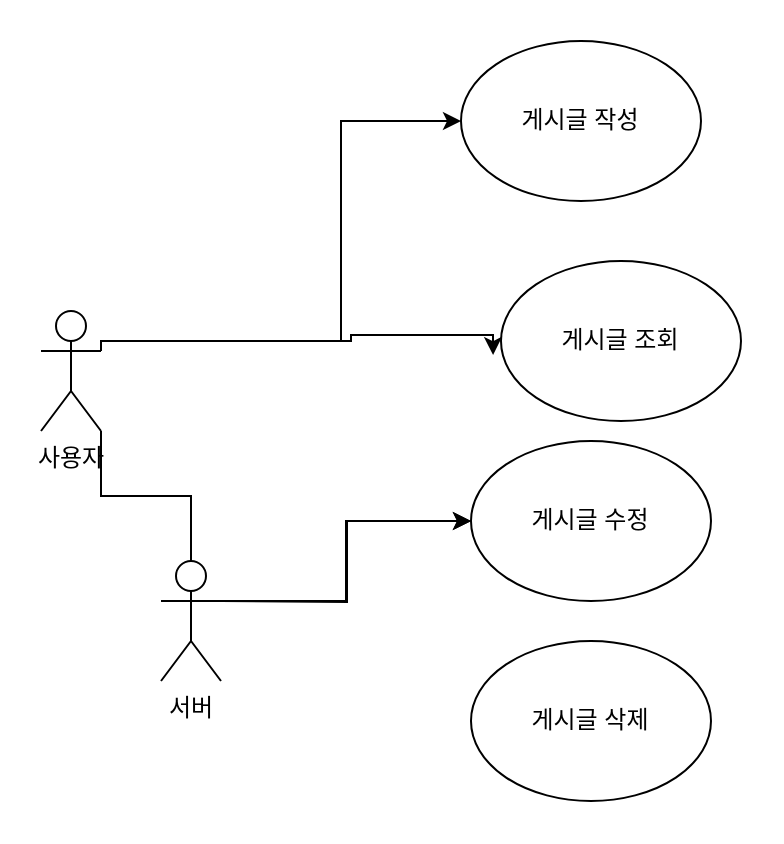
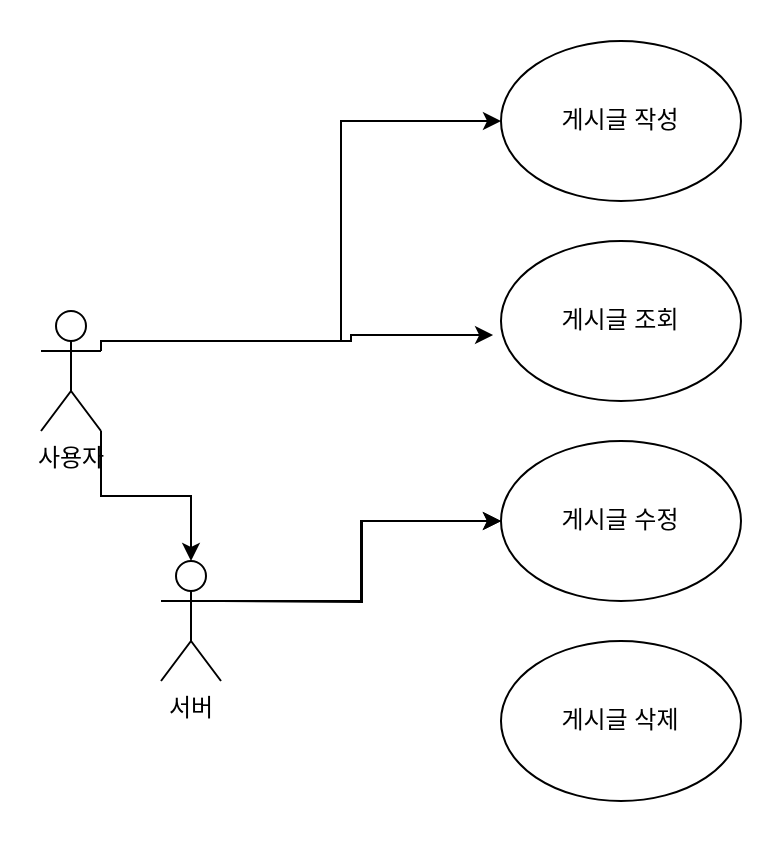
  <mxCell id="0" />
  <mxCell id="1" parent="0" />
  <mxCell id="2" style="edgeStyle=orthogonalEdgeStyle;rounded=0;orthogonalLoop=1;jettySize=auto;html=1;exitX=1;exitY=0.333;exitDx=0;exitDy=0;exitPerimeter=0;entryX=0;entryY=0.5;entryDx=0;entryDy=0;" edge="1" parent="1" source="3" target="4"><mxGeometry relative="1" as="geometry"><Array as="points"><mxPoint x="170" y="170" /><mxPoint x="170" y="60" /></Array></mxGeometry></mxCell>
  <mxCell id="3" value="사용자" style="shape=umlActor;verticalLabelPosition=bottom;verticalAlign=top;html=1;outlineConnect=0;" vertex="1" parent="1"><mxGeometry x="20" y="155" width="30" height="60" as="geometry" /></mxCell>
- <mxCell id="4" value="게시글 작성" style="ellipse;whiteSpace=wrap;html=1;" vertex="1" parent="1"><mxGeometry x="230" y="20" width="120" height="80" as="geometry" /></mxCell>
- <mxCell id="5" value="게시글 조회" style="ellipse;whiteSpace=wrap;html=1;" vertex="1" parent="1"><mxGeometry x="250" y="130" width="120" height="80" as="geometry" /></mxCell>
- <mxCell id="6" value="게시글 수정" style="ellipse;whiteSpace=wrap;html=1;" vertex="1" parent="1"><mxGeometry x="235" y="220" width="120" height="80" as="geometry" /></mxCell>
- <mxCell id="7" value="게시글 삭제" style="ellipse;whiteSpace=wrap;html=1;" vertex="1" parent="1"><mxGeometry x="235" y="320" width="120" height="80" as="geometry" /></mxCell>
+ <mxCell id="4" value="게시글 작성" style="ellipse;whiteSpace=wrap;html=1;" vertex="1" parent="1"><mxGeometry x="250" y="20" width="120" height="80" as="geometry" /></mxCell>
+ <mxCell id="5" value="게시글 조회" style="ellipse;whiteSpace=wrap;html=1;" vertex="1" parent="1"><mxGeometry x="250" y="120" width="120" height="80" as="geometry" /></mxCell>
+ <mxCell id="6" value="게시글 수정" style="ellipse;whiteSpace=wrap;html=1;" vertex="1" parent="1"><mxGeometry x="250" y="220" width="120" height="80" as="geometry" /></mxCell>
+ <mxCell id="7" value="게시글 삭제" style="ellipse;whiteSpace=wrap;html=1;" vertex="1" parent="1"><mxGeometry x="250" y="320" width="120" height="80" as="geometry" /></mxCell>
  <mxCell id="8" style="edgeStyle=orthogonalEdgeStyle;rounded=0;orthogonalLoop=1;jettySize=auto;html=1;entryX=0;entryY=0.5;entryDx=0;entryDy=0;" edge="1" parent="1" target="6"><mxGeometry relative="1" as="geometry"><mxPoint x="110" y="300" as="sourcePoint" /></mxGeometry></mxCell>
  <mxCell id="9" style="edgeStyle=orthogonalEdgeStyle;rounded=0;orthogonalLoop=1;jettySize=auto;html=1;exitX=1;exitY=0.333;exitDx=0;exitDy=0;exitPerimeter=0;" edge="1" parent="1" source="10" target="6"><mxGeometry relative="1" as="geometry" /></mxCell>
  <mxCell id="10" value="서버" style="shape=umlActor;verticalLabelPosition=bottom;verticalAlign=top;html=1;outlineConnect=0;" vertex="1" parent="1"><mxGeometry x="80" y="280" width="30" height="60" as="geometry" /></mxCell>
  <mxCell id="11" style="edgeStyle=orthogonalEdgeStyle;rounded=0;orthogonalLoop=1;jettySize=auto;html=1;exitX=1;exitY=0.333;exitDx=0;exitDy=0;exitPerimeter=0;entryX=-0.033;entryY=0.588;entryDx=0;entryDy=0;entryPerimeter=0;" edge="1" parent="1" source="3" target="5"><mxGeometry relative="1" as="geometry"><Array as="points"><mxPoint x="175" y="170" /><mxPoint x="175" y="167" /></Array></mxGeometry></mxCell>
- <mxCell id="12" style="edgeStyle=orthogonalEdgeStyle;rounded=0;orthogonalLoop=1;jettySize=auto;html=1;exitX=1;exitY=1;exitDx=0;exitDy=0;exitPerimeter=0;entryX=0.5;entryY=0;entryDx=0;entryDy=0;entryPerimeter=0;endArrow=none;" edge="1" parent="1" source="3" target="10"><mxGeometry relative="1" as="geometry" /></mxCell>
+ <mxCell id="12" style="edgeStyle=orthogonalEdgeStyle;rounded=0;orthogonalLoop=1;jettySize=auto;html=1;exitX=1;exitY=1;exitDx=0;exitDy=0;exitPerimeter=0;entryX=0.5;entryY=0;entryDx=0;entryDy=0;entryPerimeter=0;" edge="1" parent="1" source="3" target="10"><mxGeometry relative="1" as="geometry" /></mxCell>
